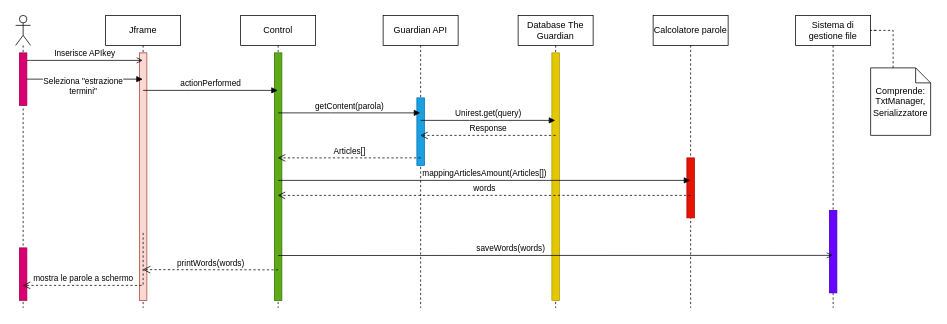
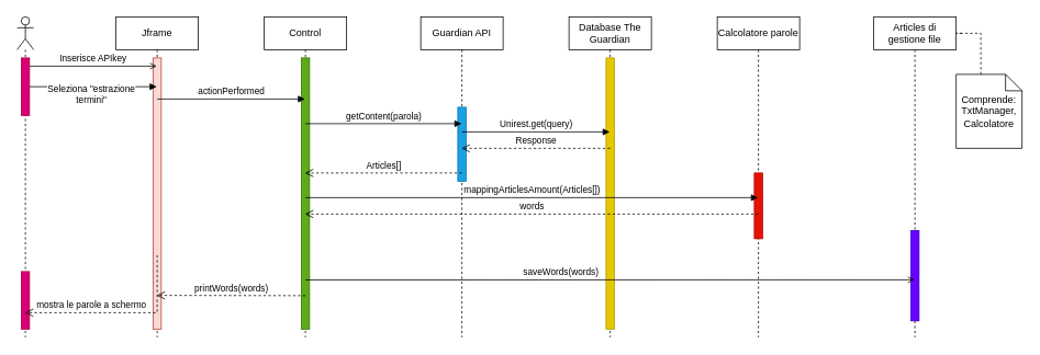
  <mxCell id="0" />
  <mxCell id="1" parent="0" />
  <mxCell id="2" value="Jframe" style="shape=umlLifeline;perimeter=lifelinePerimeter;whiteSpace=wrap;html=1;container=0;dropTarget=0;collapsible=0;recursiveResize=0;outlineConnect=0;portConstraint=eastwest;newEdgeStyle={&quot;edgeStyle&quot;:&quot;elbowEdgeStyle&quot;,&quot;elbow&quot;:&quot;vertical&quot;,&quot;curved&quot;:0,&quot;rounded&quot;:0};" parent="1" vertex="1"><mxGeometry x="140" y="20" width="100" height="390" as="geometry" /></mxCell>
  <mxCell id="3" value="" style="html=1;points=[];perimeter=orthogonalPerimeter;outlineConnect=0;targetShapes=umlLifeline;portConstraint=eastwest;newEdgeStyle={&quot;edgeStyle&quot;:&quot;elbowEdgeStyle&quot;,&quot;elbow&quot;:&quot;vertical&quot;,&quot;curved&quot;:0,&quot;rounded&quot;:0};fillColor=#fad9d5;strokeColor=#ae4132;" parent="2" vertex="1"><mxGeometry x="45" y="50" width="10" height="330" as="geometry" /></mxCell>
  <mxCell id="4" value="" style="shape=umlLifeline;perimeter=lifelinePerimeter;whiteSpace=wrap;html=1;container=1;dropTarget=0;collapsible=0;recursiveResize=0;outlineConnect=0;portConstraint=eastwest;newEdgeStyle={&quot;edgeStyle&quot;:&quot;elbowEdgeStyle&quot;,&quot;elbow&quot;:&quot;vertical&quot;,&quot;curved&quot;:0,&quot;rounded&quot;:0};participant=umlActor;" parent="1" vertex="1"><mxGeometry x="20" y="20" width="20" height="390" as="geometry" /></mxCell>
  <mxCell id="5" value="" style="html=1;points=[];perimeter=orthogonalPerimeter;outlineConnect=0;targetShapes=umlLifeline;portConstraint=eastwest;newEdgeStyle={&quot;edgeStyle&quot;:&quot;elbowEdgeStyle&quot;,&quot;elbow&quot;:&quot;vertical&quot;,&quot;curved&quot;:0,&quot;rounded&quot;:0};fillColor=#d80073;fontColor=#ffffff;strokeColor=#A50040;" parent="4" vertex="1"><mxGeometry x="5" y="50" width="10" height="70" as="geometry" /></mxCell>
  <mxCell id="6" value="" style="html=1;points=[];perimeter=orthogonalPerimeter;outlineConnect=0;targetShapes=umlLifeline;portConstraint=eastwest;newEdgeStyle={&quot;edgeStyle&quot;:&quot;elbowEdgeStyle&quot;,&quot;elbow&quot;:&quot;vertical&quot;,&quot;curved&quot;:0,&quot;rounded&quot;:0};fillColor=#d80073;fontColor=#ffffff;strokeColor=#A50040;" parent="4" vertex="1"><mxGeometry x="5" y="310" width="10" height="70" as="geometry" /></mxCell>
  <mxCell id="7" value="Control" style="shape=umlLifeline;perimeter=lifelinePerimeter;whiteSpace=wrap;html=1;container=1;dropTarget=0;collapsible=0;recursiveResize=0;outlineConnect=0;portConstraint=eastwest;newEdgeStyle={&quot;edgeStyle&quot;:&quot;elbowEdgeStyle&quot;,&quot;elbow&quot;:&quot;vertical&quot;,&quot;curved&quot;:0,&quot;rounded&quot;:0};" parent="1" vertex="1"><mxGeometry x="320" y="20" width="100" height="390" as="geometry" /></mxCell>
  <mxCell id="8" value="" style="html=1;points=[];perimeter=orthogonalPerimeter;outlineConnect=0;targetShapes=umlLifeline;portConstraint=eastwest;newEdgeStyle={&quot;edgeStyle&quot;:&quot;elbowEdgeStyle&quot;,&quot;elbow&quot;:&quot;vertical&quot;,&quot;curved&quot;:0,&quot;rounded&quot;:0};fillColor=#60a917;fontColor=#ffffff;strokeColor=#2D7600;" parent="7" vertex="1"><mxGeometry x="45" y="50" width="10" height="330" as="geometry" /></mxCell>
  <mxCell id="9" value="Guardian API" style="shape=umlLifeline;perimeter=lifelinePerimeter;whiteSpace=wrap;html=1;container=1;dropTarget=0;collapsible=0;recursiveResize=0;outlineConnect=0;portConstraint=eastwest;newEdgeStyle={&quot;edgeStyle&quot;:&quot;elbowEdgeStyle&quot;,&quot;elbow&quot;:&quot;vertical&quot;,&quot;curved&quot;:0,&quot;rounded&quot;:0};" parent="1" vertex="1"><mxGeometry x="510" y="20" width="100" height="390" as="geometry" /></mxCell>
  <mxCell id="10" value="" style="html=1;points=[];perimeter=orthogonalPerimeter;outlineConnect=0;targetShapes=umlLifeline;portConstraint=eastwest;newEdgeStyle={&quot;edgeStyle&quot;:&quot;elbowEdgeStyle&quot;,&quot;elbow&quot;:&quot;vertical&quot;,&quot;curved&quot;:0,&quot;rounded&quot;:0};fillColor=#1ba1e2;fontColor=#ffffff;strokeColor=#006EAF;" parent="9" vertex="1"><mxGeometry x="45" y="110" width="10" height="90" as="geometry" /></mxCell>
  <mxCell id="11" value="Database The Guardian" style="shape=umlLifeline;perimeter=lifelinePerimeter;whiteSpace=wrap;html=1;container=1;dropTarget=0;collapsible=0;recursiveResize=0;outlineConnect=0;portConstraint=eastwest;newEdgeStyle={&quot;edgeStyle&quot;:&quot;elbowEdgeStyle&quot;,&quot;elbow&quot;:&quot;vertical&quot;,&quot;curved&quot;:0,&quot;rounded&quot;:0};" parent="1" vertex="1"><mxGeometry x="690" y="20" width="100" height="390" as="geometry" /></mxCell>
  <mxCell id="12" value="" style="html=1;points=[];perimeter=orthogonalPerimeter;outlineConnect=0;targetShapes=umlLifeline;portConstraint=eastwest;newEdgeStyle={&quot;edgeStyle&quot;:&quot;elbowEdgeStyle&quot;,&quot;elbow&quot;:&quot;vertical&quot;,&quot;curved&quot;:0,&quot;rounded&quot;:0};fillColor=#e3c800;fontColor=#000000;strokeColor=#B09500;" parent="11" vertex="1"><mxGeometry x="45" y="50" width="10" height="330" as="geometry" /></mxCell>
  <mxCell id="13" value="Calcolatore parole" style="shape=umlLifeline;perimeter=lifelinePerimeter;whiteSpace=wrap;html=1;container=1;dropTarget=0;collapsible=0;recursiveResize=0;outlineConnect=0;portConstraint=eastwest;newEdgeStyle={&quot;edgeStyle&quot;:&quot;elbowEdgeStyle&quot;,&quot;elbow&quot;:&quot;vertical&quot;,&quot;curved&quot;:0,&quot;rounded&quot;:0};" parent="1" vertex="1"><mxGeometry x="870" y="20" width="100" height="390" as="geometry" /></mxCell>
  <mxCell id="14" value="" style="html=1;points=[];perimeter=orthogonalPerimeter;outlineConnect=0;targetShapes=umlLifeline;portConstraint=eastwest;newEdgeStyle={&quot;edgeStyle&quot;:&quot;elbowEdgeStyle&quot;,&quot;elbow&quot;:&quot;vertical&quot;,&quot;curved&quot;:0,&quot;rounded&quot;:0};fillColor=#e51400;fontColor=#ffffff;strokeColor=#B20000;" parent="13" vertex="1"><mxGeometry x="45" y="190" width="10" height="80" as="geometry" /></mxCell>
- <mxCell id="15" value="Sistema di gestione file" style="shape=umlLifeline;perimeter=lifelinePerimeter;whiteSpace=wrap;html=1;container=1;dropTarget=0;collapsible=0;recursiveResize=0;outlineConnect=0;portConstraint=eastwest;newEdgeStyle={&quot;edgeStyle&quot;:&quot;elbowEdgeStyle&quot;,&quot;elbow&quot;:&quot;vertical&quot;,&quot;curved&quot;:0,&quot;rounded&quot;:0};" parent="1" vertex="1"><mxGeometry x="1060" y="20" width="100" height="390" as="geometry" /></mxCell>
+ <mxCell id="15" value="Articles di gestione file" style="shape=umlLifeline;perimeter=lifelinePerimeter;whiteSpace=wrap;html=1;container=1;dropTarget=0;collapsible=0;recursiveResize=0;outlineConnect=0;portConstraint=eastwest;newEdgeStyle={&quot;edgeStyle&quot;:&quot;elbowEdgeStyle&quot;,&quot;elbow&quot;:&quot;vertical&quot;,&quot;curved&quot;:0,&quot;rounded&quot;:0};" parent="1" vertex="1"><mxGeometry x="1060" y="20" width="100" height="390" as="geometry" /></mxCell>
  <mxCell id="16" value="" style="html=1;points=[];perimeter=orthogonalPerimeter;outlineConnect=0;targetShapes=umlLifeline;portConstraint=eastwest;newEdgeStyle={&quot;edgeStyle&quot;:&quot;elbowEdgeStyle&quot;,&quot;elbow&quot;:&quot;vertical&quot;,&quot;curved&quot;:0,&quot;rounded&quot;:0};fillColor=#6a00ff;fontColor=#ffffff;strokeColor=#3700CC;" parent="15" vertex="1"><mxGeometry x="45" y="260" width="10" height="110" as="geometry" /></mxCell>
  <mxCell id="17" value="Inserisce APIkey" style="html=1;verticalAlign=bottom;endArrow=open;edgeStyle=elbowEdgeStyle;elbow=vertical;curved=0;rounded=0;endFill=0;" parent="1" source="5" target="2" edge="1"><mxGeometry width="80" relative="1" as="geometry"><mxPoint x="40" y="80" as="sourcePoint" /><mxPoint x="110" y="80" as="targetPoint" /><Array as="points"><mxPoint x="40" y="80" /></Array></mxGeometry></mxCell>
  <mxCell id="18" value="Seleziona &quot;estrazione &lt;br&gt;termini&quot;" style="html=1;verticalAlign=bottom;endArrow=block;edgeStyle=elbowEdgeStyle;elbow=vertical;curved=0;rounded=0;" parent="1" source="5" target="2" edge="1"><mxGeometry x="-0.029" y="-25" width="80" relative="1" as="geometry"><mxPoint x="-5" y="75" as="sourcePoint" /><mxPoint x="115" y="105" as="targetPoint" /><Array as="points"><mxPoint x="170" y="110" /><mxPoint x="40" y="120" /><mxPoint x="80" y="105" /></Array><mxPoint as="offset" /></mxGeometry></mxCell>
  <mxCell id="19" value="mostra le parole a schermo" style="html=1;verticalAlign=bottom;endArrow=open;dashed=1;endSize=8;edgeStyle=elbowEdgeStyle;elbow=vertical;curved=0;rounded=0;" parent="1" target="4" edge="1"><mxGeometry x="0.303" relative="1" as="geometry"><mxPoint x="190" y="310" as="sourcePoint" /><mxPoint x="110" y="310" as="targetPoint" /><Array as="points"><mxPoint x="130" y="380" /><mxPoint x="140" y="310" /></Array><mxPoint as="offset" /></mxGeometry></mxCell>
  <mxCell id="20" value="actionPerformed" style="html=1;verticalAlign=bottom;endArrow=block;edgeStyle=elbowEdgeStyle;elbow=vertical;curved=0;rounded=0;" parent="1" target="7" edge="1"><mxGeometry width="80" relative="1" as="geometry"><mxPoint x="190" y="120" as="sourcePoint" /><mxPoint x="270" y="120" as="targetPoint" /></mxGeometry></mxCell>
  <mxCell id="21" value="printWords(words)" style="html=1;verticalAlign=bottom;endArrow=open;dashed=1;endSize=8;edgeStyle=elbowEdgeStyle;elbow=vertical;curved=0;rounded=0;" parent="1" target="2" edge="1"><mxGeometry relative="1" as="geometry"><mxPoint x="370" y="359.31" as="sourcePoint" /><mxPoint x="290" y="359.31" as="targetPoint" /></mxGeometry></mxCell>
  <mxCell id="22" value="getContent(parola)" style="html=1;verticalAlign=bottom;endArrow=block;edgeStyle=elbowEdgeStyle;elbow=vertical;curved=0;rounded=0;" parent="1" target="9" edge="1"><mxGeometry width="80" relative="1" as="geometry"><mxPoint x="370" y="150" as="sourcePoint" /><mxPoint x="450" y="150" as="targetPoint" /></mxGeometry></mxCell>
  <mxCell id="23" value="Articles[]" style="html=1;verticalAlign=bottom;endArrow=open;dashed=1;endSize=8;edgeStyle=elbowEdgeStyle;elbow=vertical;curved=0;rounded=0;" parent="1" target="7" edge="1"><mxGeometry relative="1" as="geometry"><mxPoint x="560" y="210" as="sourcePoint" /><mxPoint x="480" y="170" as="targetPoint" /><Array as="points"><mxPoint x="540" y="210" /></Array></mxGeometry></mxCell>
  <mxCell id="24" value="Unirest.get(query)" style="html=1;verticalAlign=bottom;endArrow=block;edgeStyle=elbowEdgeStyle;elbow=vertical;curved=0;rounded=0;" parent="1" target="11" edge="1"><mxGeometry width="80" relative="1" as="geometry"><mxPoint x="560" y="160" as="sourcePoint" /><mxPoint x="640" y="160" as="targetPoint" /></mxGeometry></mxCell>
  <mxCell id="25" value="Response" style="html=1;verticalAlign=bottom;endArrow=open;dashed=1;endSize=8;edgeStyle=elbowEdgeStyle;elbow=vertical;curved=0;rounded=0;" parent="1" target="9" edge="1"><mxGeometry relative="1" as="geometry"><mxPoint x="740" y="180" as="sourcePoint" /><mxPoint x="660" y="180" as="targetPoint" /></mxGeometry></mxCell>
  <mxCell id="26" value="mappingArticlesAmount(Articles[])" style="html=1;verticalAlign=bottom;endArrow=block;edgeStyle=elbowEdgeStyle;elbow=vertical;curved=0;rounded=0;" parent="1" target="13" edge="1"><mxGeometry width="80" relative="1" as="geometry"><mxPoint x="370" y="240" as="sourcePoint" /><mxPoint x="450" y="240" as="targetPoint" /></mxGeometry></mxCell>
  <mxCell id="27" value="words" style="html=1;verticalAlign=bottom;endArrow=open;dashed=1;endSize=8;edgeStyle=elbowEdgeStyle;elbow=vertical;curved=0;rounded=0;" parent="1" target="7" edge="1"><mxGeometry relative="1" as="geometry"><mxPoint x="920" y="260" as="sourcePoint" /><mxPoint x="840" y="260" as="targetPoint" /></mxGeometry></mxCell>
  <mxCell id="28" value="saveWords(words)" style="html=1;verticalAlign=bottom;endArrow=open;edgeStyle=elbowEdgeStyle;elbow=vertical;curved=0;rounded=0;endFill=0;" parent="1" target="15" edge="1"><mxGeometry x="-0.161" width="80" relative="1" as="geometry"><mxPoint x="370" y="340.17" as="sourcePoint" /><mxPoint x="450" y="340.17" as="targetPoint" /><mxPoint as="offset" /></mxGeometry></mxCell>
- <mxCell id="29" value="Comprende:&lt;br&gt;TxtManager,&lt;br&gt;Serializzatore" style="shape=note;size=20;whiteSpace=wrap;html=1;" parent="1" vertex="1"><mxGeometry x="1160" y="90" width="80" height="90" as="geometry" /></mxCell>
+ <mxCell id="29" value="Comprende:&lt;br&gt;TxtManager,&lt;br&gt;Calcolatore" style="shape=note;size=20;whiteSpace=wrap;html=1;" parent="1" vertex="1"><mxGeometry x="1160" y="90" width="80" height="90" as="geometry" /></mxCell>
  <mxCell id="30" value="" style="endArrow=none;dashed=1;html=1;rounded=0;" parent="1" edge="1"><mxGeometry width="50" height="50" relative="1" as="geometry"><mxPoint x="1190" y="90" as="sourcePoint" /><mxPoint x="1170" y="40" as="targetPoint" /><Array as="points"><mxPoint x="1190" y="40" /><mxPoint x="1160" y="40" /></Array></mxGeometry></mxCell>
